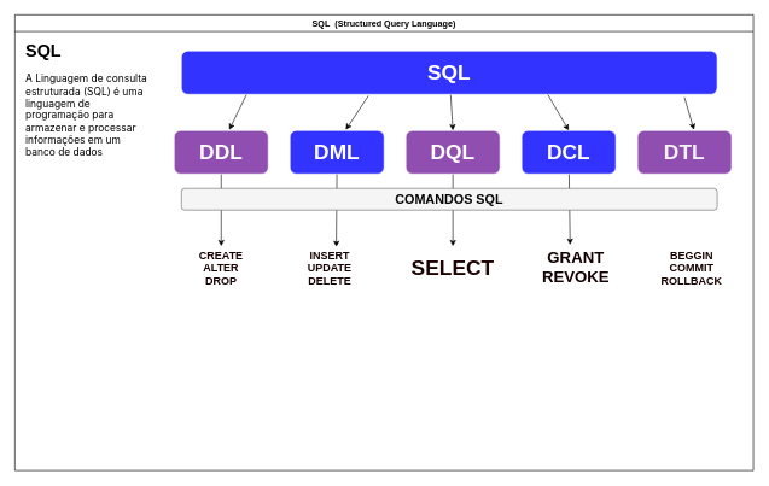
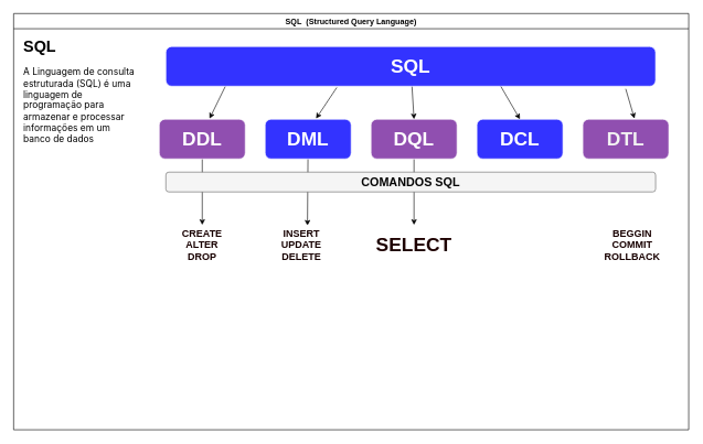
  <mxCell id="0" />
  <mxCell id="1" parent="0" />
  <mxCell id="2" value="SQL&amp;nbsp; (Structured Query Language)" style="swimlane;whiteSpace=wrap;html=1;" parent="1" vertex="1"><mxGeometry x="20" y="20" width="1020" height="630" as="geometry" /></mxCell>
  <mxCell id="3" value="&lt;h1&gt;&lt;span style=&quot;background-color: initial;&quot;&gt;SQL&lt;/span&gt;&lt;/h1&gt;&lt;h1&gt;&lt;div style=&quot;box-sizing: border-box; font-family: -apple-system, BlinkMacSystemFont, &amp;quot;Segoe UI&amp;quot;, system-ui, &amp;quot;Apple Color Emoji&amp;quot;, &amp;quot;Segoe UI Emoji&amp;quot;, &amp;quot;Segoe UI Web&amp;quot;, sans-serif; font-size: 14px; font-weight: 400;&quot;&gt;A Linguagem de consulta estruturada (SQL) é uma linguagem de programação para armazenar e processar informações em um banco de dados relacional.&lt;/div&gt;&lt;/h1&gt;" style="text;html=1;spacing=5;spacingTop=-20;whiteSpace=wrap;overflow=hidden;rounded=0;" parent="2" vertex="1"><mxGeometry x="10" y="30" width="180" height="165" as="geometry" /></mxCell>
  <mxCell id="4" style="edgeStyle=none;html=1;entryX=0.585;entryY=-0.017;entryDx=0;entryDy=0;entryPerimeter=0;fontSize=29;fontColor=#000000;" parent="2" target="11" edge="1"><mxGeometry relative="1" as="geometry"><mxPoint x="320" y="110" as="sourcePoint" /></mxGeometry></mxCell>
  <mxCell id="5" style="edgeStyle=none;html=1;entryX=0.592;entryY=-0.017;entryDx=0;entryDy=0;entryPerimeter=0;fontSize=29;fontColor=#000000;exitX=0.349;exitY=1.033;exitDx=0;exitDy=0;exitPerimeter=0;" parent="2" source="9" target="13" edge="1"><mxGeometry relative="1" as="geometry" /></mxCell>
  <mxCell id="6" style="edgeStyle=none;html=1;entryX=0.5;entryY=0;entryDx=0;entryDy=0;fontSize=29;fontColor=#000000;" parent="2" source="9" target="15" edge="1"><mxGeometry relative="1" as="geometry" /></mxCell>
  <mxCell id="7" style="edgeStyle=none;html=1;entryX=0.5;entryY=0;entryDx=0;entryDy=0;fontSize=29;fontColor=#000000;exitX=0.683;exitY=0.983;exitDx=0;exitDy=0;exitPerimeter=0;" parent="2" source="9" target="17" edge="1"><mxGeometry relative="1" as="geometry" /></mxCell>
  <mxCell id="8" style="edgeStyle=none;html=1;entryX=0.6;entryY=-0.017;entryDx=0;entryDy=0;entryPerimeter=0;fontSize=29;fontColor=#000000;exitX=0.939;exitY=1.067;exitDx=0;exitDy=0;exitPerimeter=0;" parent="2" source="9" target="18" edge="1"><mxGeometry relative="1" as="geometry" /></mxCell>
  <mxCell id="9" value="&lt;b&gt;&lt;font color=&quot;#ffffff&quot; style=&quot;font-size: 29px;&quot;&gt;SQL&lt;/font&gt;&lt;/b&gt;" style="rounded=1;whiteSpace=wrap;html=1;fillColor=#3333FF;strokeColor=#FFFFFF;" parent="2" vertex="1"><mxGeometry x="230" y="50" width="740" height="60" as="geometry" /></mxCell>
  <mxCell id="10" style="edgeStyle=none;html=1;entryX=0.5;entryY=0;entryDx=0;entryDy=0;fontSize=15;" edge="1" parent="2" source="11" target="24"><mxGeometry relative="1" as="geometry" /></mxCell>
  <mxCell id="11" value="&lt;b&gt;&lt;font color=&quot;#ffffff&quot; style=&quot;font-size: 29px;&quot;&gt;DDL&lt;/font&gt;&lt;/b&gt;" style="rounded=1;whiteSpace=wrap;html=1;fillColor=#904fb0;strokeColor=#FFFFFF;" parent="2" vertex="1"><mxGeometry x="220" y="160" width="130" height="60" as="geometry" /></mxCell>
  <mxCell id="12" style="edgeStyle=none;html=1;entryX=0.569;entryY=0.017;entryDx=0;entryDy=0;entryPerimeter=0;fontSize=15;" edge="1" parent="2" source="13" target="23"><mxGeometry relative="1" as="geometry" /></mxCell>
  <mxCell id="13" value="&lt;b&gt;&lt;font color=&quot;#ffffff&quot; style=&quot;font-size: 29px;&quot;&gt;DML&lt;/font&gt;&lt;/b&gt;" style="rounded=1;whiteSpace=wrap;html=1;fillColor=#3333ff;strokeColor=#FFFFFF;" parent="2" vertex="1"><mxGeometry x="380" y="160" width="130" height="60" as="geometry" /></mxCell>
  <mxCell id="14" style="edgeStyle=none;html=1;entryX=0.5;entryY=0;entryDx=0;entryDy=0;fontSize=18;fontColor=#050505;" parent="2" source="15" target="20" edge="1"><mxGeometry relative="1" as="geometry" /></mxCell>
  <mxCell id="15" value="&lt;b&gt;&lt;font color=&quot;#ffffff&quot; style=&quot;font-size: 29px;&quot;&gt;DQL&lt;/font&gt;&lt;/b&gt;" style="rounded=1;whiteSpace=wrap;html=1;fillColor=#904fb0;strokeColor=#FFFFFF;" parent="2" vertex="1"><mxGeometry x="540" y="160" width="130" height="60" as="geometry" /></mxCell>
- <mxCell id="16" style="edgeStyle=none;html=1;entryX=0.438;entryY=-0.033;entryDx=0;entryDy=0;entryPerimeter=0;fontSize=22;" edge="1" parent="2" source="17" target="21"><mxGeometry relative="1" as="geometry" /></mxCell>
  <mxCell id="17" value="&lt;b&gt;&lt;font color=&quot;#ffffff&quot; style=&quot;font-size: 29px;&quot;&gt;DCL&lt;/font&gt;&lt;/b&gt;" style="rounded=1;whiteSpace=wrap;html=1;fillColor=#3333ff;strokeColor=#FFFFFF;" parent="2" vertex="1"><mxGeometry x="700" y="160" width="130" height="60" as="geometry" /></mxCell>
  <mxCell id="18" value="&lt;b&gt;&lt;font color=&quot;#f2f2f2&quot; style=&quot;font-size: 29px;&quot;&gt;DTL&lt;/font&gt;&lt;/b&gt;" style="rounded=1;whiteSpace=wrap;html=1;fillColor=#904fb0;strokeColor=#FFFFFF;" parent="2" vertex="1"><mxGeometry x="860" y="160" width="130" height="60" as="geometry" /></mxCell>
  <mxCell id="19" value="&lt;b&gt;&lt;font color=&quot;#050505&quot; style=&quot;font-size: 18px;&quot;&gt;COMANDOS SQL&lt;/font&gt;&lt;/b&gt;" style="rounded=1;whiteSpace=wrap;html=1;fillColor=#f5f5f5;strokeColor=#666666;fontColor=#333333;" parent="2" vertex="1"><mxGeometry x="230" y="240" width="740" height="30" as="geometry" /></mxCell>
  <mxCell id="20" value="&lt;b&gt;&lt;font color=&quot;#1e0101&quot; style=&quot;font-size: 29px;&quot;&gt;SELECT&lt;/font&gt;&lt;/b&gt;" style="rounded=1;whiteSpace=wrap;html=1;fillColor=#FFFFFF;strokeColor=#FFFFFF;" parent="2" vertex="1"><mxGeometry x="540" y="320" width="130" height="60" as="geometry" /></mxCell>
- <mxCell id="21" value="&lt;b style=&quot;font-size: 22px;&quot;&gt;&lt;font style=&quot;font-size: 22px;&quot;&gt;&lt;font color=&quot;#130101&quot;&gt;GRANT&lt;br&gt;REVOKE&lt;/font&gt;&lt;br&gt;&lt;/font&gt;&lt;/b&gt;" style="rounded=1;whiteSpace=wrap;html=1;fillColor=#FFFFFF;strokeColor=#FFFFFF;" parent="2" vertex="1"><mxGeometry x="710" y="320" width="130" height="60" as="geometry" /></mxCell>
  <mxCell id="22" value="&lt;b style=&quot;font-size: 15px;&quot;&gt;&lt;font style=&quot;font-size: 15px;&quot;&gt;&lt;font color=&quot;#180101&quot;&gt;BEGGIN&lt;br&gt;COMMIT&lt;br&gt;ROLLBACK&lt;/font&gt;&lt;br&gt;&lt;/font&gt;&lt;/b&gt;" style="rounded=1;whiteSpace=wrap;html=1;fillColor=#FFFFFF;strokeColor=#FFFFFF;" vertex="1" parent="2"><mxGeometry x="870" y="320" width="130" height="60" as="geometry" /></mxCell>
  <mxCell id="23" value="&lt;b style=&quot;font-size: 15px;&quot;&gt;&lt;font style=&quot;font-size: 15px;&quot;&gt;&lt;font color=&quot;#170202&quot;&gt;INSERT&lt;br&gt;UPDATE&lt;br&gt;DELETE&lt;/font&gt;&lt;br&gt;&lt;/font&gt;&lt;/b&gt;" style="rounded=1;whiteSpace=wrap;html=1;fillColor=#FFFFFF;strokeColor=#FFFFFF;" vertex="1" parent="2"><mxGeometry x="370" y="320" width="130" height="60" as="geometry" /></mxCell>
  <mxCell id="24" value="&lt;b style=&quot;font-size: 15px;&quot;&gt;&lt;font style=&quot;font-size: 15px;&quot;&gt;&lt;font color=&quot;#180101&quot;&gt;CREATE&lt;br&gt;ALTER&lt;br&gt;DROP&lt;/font&gt;&lt;br&gt;&lt;/font&gt;&lt;/b&gt;" style="rounded=1;whiteSpace=wrap;html=1;fillColor=#FFFFFF;strokeColor=#FFFFFF;dashed=1;" vertex="1" parent="2"><mxGeometry x="220" y="320" width="130" height="60" as="geometry" /></mxCell>
